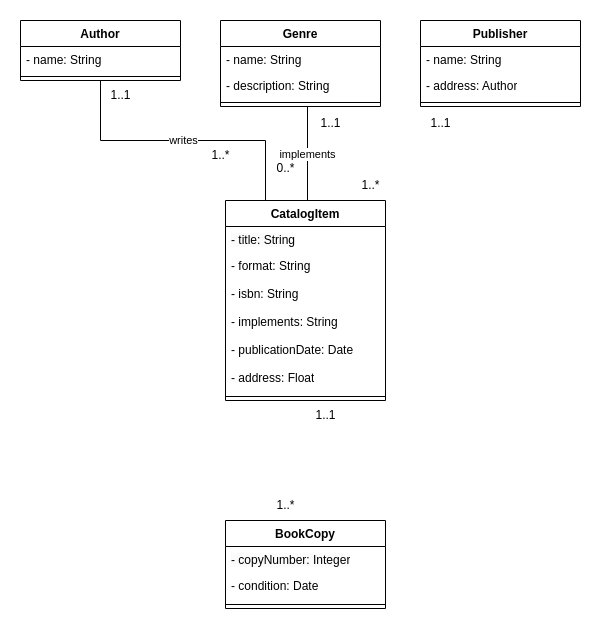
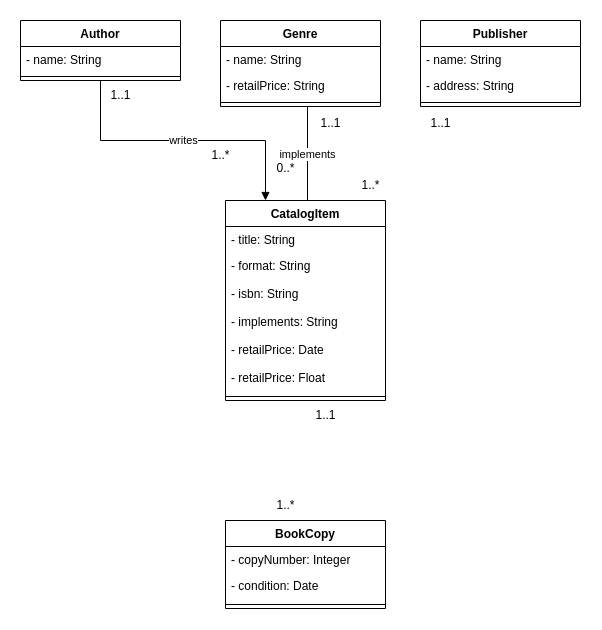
  <mxCell id="0" />
  <mxCell id="1" parent="0" />
  <mxCell id="2" value="CatalogItem" style="swimlane;fontStyle=1;align=center;verticalAlign=top;childLayout=stackLayout;horizontal=1;startSize=26;horizontalStack=0;resizeParent=1;resizeParentMax=0;resizeLast=0;collapsible=1;marginBottom=0;whiteSpace=wrap;html=1;" parent="1" vertex="1"><mxGeometry x="225" y="200" width="160" height="200" as="geometry" /></mxCell>
  <mxCell id="3" value="&lt;meta charset=&quot;utf-8&quot;&gt;&lt;span style=&quot;color: rgb(0, 0, 0); font-family: Helvetica; font-size: 12px; font-style: normal; font-variant-ligatures: normal; font-variant-caps: normal; font-weight: 400; letter-spacing: normal; orphans: 2; text-align: left; text-indent: 0px; text-transform: none; widows: 2; word-spacing: 0px; -webkit-text-stroke-width: 0px; white-space: normal; background-color: rgb(251, 251, 251); text-decoration-thickness: initial; text-decoration-style: initial; text-decoration-color: initial; display: inline !important; float: none;&quot;&gt;- title: String&lt;/span&gt;" style="text;strokeColor=none;fillColor=none;align=left;verticalAlign=top;spacingLeft=4;spacingRight=4;overflow=hidden;rotatable=0;points=[[0,0.5],[1,0.5]];portConstraint=eastwest;whiteSpace=wrap;html=1;" parent="2" vertex="1"><mxGeometry y="26" width="160" height="26" as="geometry" /></mxCell>
  <mxCell id="4" value="- format: String" style="text;strokeColor=none;fillColor=none;align=left;verticalAlign=top;spacingLeft=4;spacingRight=4;overflow=hidden;rotatable=0;points=[[0,0.5],[1,0.5]];portConstraint=eastwest;whiteSpace=wrap;html=1;" parent="2" vertex="1"><mxGeometry y="52" width="160" height="28" as="geometry" /></mxCell>
  <mxCell id="5" value="- isbn: String" style="text;strokeColor=none;fillColor=none;align=left;verticalAlign=top;spacingLeft=4;spacingRight=4;overflow=hidden;rotatable=0;points=[[0,0.5],[1,0.5]];portConstraint=eastwest;whiteSpace=wrap;html=1;" parent="2" vertex="1"><mxGeometry y="80" width="160" height="28" as="geometry" /></mxCell>
  <mxCell id="6" value="- implements: String" style="text;strokeColor=none;fillColor=none;align=left;verticalAlign=top;spacingLeft=4;spacingRight=4;overflow=hidden;rotatable=0;points=[[0,0.5],[1,0.5]];portConstraint=eastwest;whiteSpace=wrap;html=1;" parent="2" vertex="1"><mxGeometry y="108" width="160" height="28" as="geometry" /></mxCell>
- <mxCell id="7" value="- publicationDate: Date" style="text;strokeColor=none;fillColor=none;align=left;verticalAlign=top;spacingLeft=4;spacingRight=4;overflow=hidden;rotatable=0;points=[[0,0.5],[1,0.5]];portConstraint=eastwest;whiteSpace=wrap;html=1;" parent="2" vertex="1"><mxGeometry y="136" width="160" height="28" as="geometry" /></mxCell>
- <mxCell id="8" value="- address: Float" style="text;strokeColor=none;fillColor=none;align=left;verticalAlign=top;spacingLeft=4;spacingRight=4;overflow=hidden;rotatable=0;points=[[0,0.5],[1,0.5]];portConstraint=eastwest;whiteSpace=wrap;html=1;" parent="2" vertex="1"><mxGeometry y="164" width="160" height="28" as="geometry" /></mxCell>
+ <mxCell id="7" value="- retailPrice: Date" style="text;strokeColor=none;fillColor=none;align=left;verticalAlign=top;spacingLeft=4;spacingRight=4;overflow=hidden;rotatable=0;points=[[0,0.5],[1,0.5]];portConstraint=eastwest;whiteSpace=wrap;html=1;" parent="2" vertex="1"><mxGeometry y="136" width="160" height="28" as="geometry" /></mxCell>
+ <mxCell id="8" value="- retailPrice: Float" style="text;strokeColor=none;fillColor=none;align=left;verticalAlign=top;spacingLeft=4;spacingRight=4;overflow=hidden;rotatable=0;points=[[0,0.5],[1,0.5]];portConstraint=eastwest;whiteSpace=wrap;html=1;" parent="2" vertex="1"><mxGeometry y="164" width="160" height="28" as="geometry" /></mxCell>
  <mxCell id="9" value="" style="line;strokeWidth=1;fillColor=none;align=left;verticalAlign=middle;spacingTop=-1;spacingLeft=3;spacingRight=3;rotatable=0;labelPosition=right;points=[];portConstraint=eastwest;strokeColor=inherit;" parent="2" vertex="1"><mxGeometry y="192" width="160" height="8" as="geometry" /></mxCell>
  <mxCell id="10" value="Publisher" style="swimlane;fontStyle=1;align=center;verticalAlign=top;childLayout=stackLayout;horizontal=1;startSize=26;horizontalStack=0;resizeParent=1;resizeParentMax=0;resizeLast=0;collapsible=1;marginBottom=0;whiteSpace=wrap;html=1;" parent="1" vertex="1"><mxGeometry x="420" y="20" width="160" height="86" as="geometry" /></mxCell>
  <mxCell id="11" value="- name: String" style="text;strokeColor=none;fillColor=none;align=left;verticalAlign=top;spacingLeft=4;spacingRight=4;overflow=hidden;rotatable=0;points=[[0,0.5],[1,0.5]];portConstraint=eastwest;whiteSpace=wrap;html=1;" parent="10" vertex="1"><mxGeometry y="26" width="160" height="26" as="geometry" /></mxCell>
- <mxCell id="12" value="- address: Author" style="text;strokeColor=none;fillColor=none;align=left;verticalAlign=top;spacingLeft=4;spacingRight=4;overflow=hidden;rotatable=0;points=[[0,0.5],[1,0.5]];portConstraint=eastwest;whiteSpace=wrap;html=1;" parent="10" vertex="1"><mxGeometry y="52" width="160" height="26" as="geometry" /></mxCell>
+ <mxCell id="12" value="- address: String" style="text;strokeColor=none;fillColor=none;align=left;verticalAlign=top;spacingLeft=4;spacingRight=4;overflow=hidden;rotatable=0;points=[[0,0.5],[1,0.5]];portConstraint=eastwest;whiteSpace=wrap;html=1;" parent="10" vertex="1"><mxGeometry y="52" width="160" height="26" as="geometry" /></mxCell>
  <mxCell id="13" value="" style="line;strokeWidth=1;fillColor=none;align=left;verticalAlign=middle;spacingTop=-1;spacingLeft=3;spacingRight=3;rotatable=0;labelPosition=right;points=[];portConstraint=eastwest;strokeColor=inherit;" parent="10" vertex="1"><mxGeometry y="78" width="160" height="8" as="geometry" /></mxCell>
  <mxCell id="14" value="Genre" style="swimlane;fontStyle=1;align=center;verticalAlign=top;childLayout=stackLayout;horizontal=1;startSize=26;horizontalStack=0;resizeParent=1;resizeParentMax=0;resizeLast=0;collapsible=1;marginBottom=0;whiteSpace=wrap;html=1;" parent="1" vertex="1"><mxGeometry x="220" y="20" width="160" height="86" as="geometry" /></mxCell>
  <mxCell id="15" value="- name: String" style="text;strokeColor=none;fillColor=none;align=left;verticalAlign=top;spacingLeft=4;spacingRight=4;overflow=hidden;rotatable=0;points=[[0,0.5],[1,0.5]];portConstraint=eastwest;whiteSpace=wrap;html=1;" parent="14" vertex="1"><mxGeometry y="26" width="160" height="26" as="geometry" /></mxCell>
- <mxCell id="16" value="- description: String" style="text;strokeColor=none;fillColor=none;align=left;verticalAlign=top;spacingLeft=4;spacingRight=4;overflow=hidden;rotatable=0;points=[[0,0.5],[1,0.5]];portConstraint=eastwest;whiteSpace=wrap;html=1;" parent="14" vertex="1"><mxGeometry y="52" width="160" height="26" as="geometry" /></mxCell>
+ <mxCell id="16" value="- retailPrice: String" style="text;strokeColor=none;fillColor=none;align=left;verticalAlign=top;spacingLeft=4;spacingRight=4;overflow=hidden;rotatable=0;points=[[0,0.5],[1,0.5]];portConstraint=eastwest;whiteSpace=wrap;html=1;" parent="14" vertex="1"><mxGeometry y="52" width="160" height="26" as="geometry" /></mxCell>
  <mxCell id="17" value="" style="line;strokeWidth=1;fillColor=none;align=left;verticalAlign=middle;spacingTop=-1;spacingLeft=3;spacingRight=3;rotatable=0;labelPosition=right;points=[];portConstraint=eastwest;strokeColor=inherit;" parent="14" vertex="1"><mxGeometry y="78" width="160" height="8" as="geometry" /></mxCell>
  <mxCell id="18" value="implements" style="endArrow=none;html=1;edgeStyle=orthogonalEdgeStyle;rounded=0;entryX=0.5;entryY=0;entryDx=0;entryDy=0;" parent="1" target="2" edge="1"><mxGeometry relative="1" as="geometry"><mxPoint x="307" y="106" as="sourcePoint" /><mxPoint x="339.88" y="197.6" as="targetPoint" /><Array as="points"><mxPoint x="307" y="200" /></Array></mxGeometry></mxCell>
  <mxCell id="19" value="1..1" style="text;html=1;align=center;verticalAlign=middle;resizable=0;points=[];autosize=1;strokeColor=none;fillColor=none;" parent="1" vertex="1"><mxGeometry x="310" y="108" width="40" height="30" as="geometry" /></mxCell>
  <mxCell id="20" value="0..*" style="text;html=1;align=center;verticalAlign=middle;resizable=0;points=[];autosize=1;strokeColor=none;fillColor=none;" parent="1" vertex="1"><mxGeometry x="265" y="153" width="40" height="30" as="geometry" /></mxCell>
  <mxCell id="21" value="1..1" style="text;html=1;align=center;verticalAlign=middle;resizable=0;points=[];autosize=1;strokeColor=none;fillColor=none;" parent="1" vertex="1"><mxGeometry x="420" y="108" width="40" height="30" as="geometry" /></mxCell>
  <mxCell id="22" value="1..*" style="text;html=1;align=center;verticalAlign=middle;resizable=0;points=[];autosize=1;strokeColor=none;fillColor=none;" parent="1" vertex="1"><mxGeometry x="350" y="170" width="40" height="30" as="geometry" /></mxCell>
- <mxCell id="23" value="writes" style="edgeStyle=orthogonalEdgeStyle;rounded=0;orthogonalLoop=1;jettySize=auto;html=1;exitX=0.5;exitY=1;exitDx=0;exitDy=0;entryX=0.25;entryY=0;entryDx=0;entryDy=0;endArrow=none;startFill=0;" edge="1" parent="1" source="24" target="2"><mxGeometry relative="1" as="geometry" /></mxCell>
+ <mxCell id="23" value="writes" style="edgeStyle=orthogonalEdgeStyle;rounded=0;orthogonalLoop=1;jettySize=auto;html=1;exitX=0.5;exitY=1;exitDx=0;exitDy=0;entryX=0.25;entryY=0;entryDx=0;entryDy=0;endArrow=block;startFill=0;" edge="1" parent="1" source="24" target="2"><mxGeometry relative="1" as="geometry" /></mxCell>
  <mxCell id="24" value="Author" style="swimlane;fontStyle=1;align=center;verticalAlign=top;childLayout=stackLayout;horizontal=1;startSize=26;horizontalStack=0;resizeParent=1;resizeParentMax=0;resizeLast=0;collapsible=1;marginBottom=0;whiteSpace=wrap;html=1;" vertex="1" parent="1"><mxGeometry x="20" y="20" width="160" height="60" as="geometry" /></mxCell>
  <mxCell id="25" value="- name: String" style="text;strokeColor=none;fillColor=none;align=left;verticalAlign=top;spacingLeft=4;spacingRight=4;overflow=hidden;rotatable=0;points=[[0,0.5],[1,0.5]];portConstraint=eastwest;whiteSpace=wrap;html=1;" vertex="1" parent="24"><mxGeometry y="26" width="160" height="26" as="geometry" /></mxCell>
  <mxCell id="26" value="" style="line;strokeWidth=1;fillColor=none;align=left;verticalAlign=middle;spacingTop=-1;spacingLeft=3;spacingRight=3;rotatable=0;labelPosition=right;points=[];portConstraint=eastwest;strokeColor=inherit;" vertex="1" parent="24"><mxGeometry y="52" width="160" height="8" as="geometry" /></mxCell>
  <mxCell id="27" value="1..*" style="text;html=1;align=center;verticalAlign=middle;resizable=0;points=[];autosize=1;strokeColor=none;fillColor=none;" vertex="1" parent="1"><mxGeometry x="200" y="140" width="40" height="30" as="geometry" /></mxCell>
  <mxCell id="28" value="1..1" style="text;html=1;align=center;verticalAlign=middle;resizable=0;points=[];autosize=1;strokeColor=none;fillColor=none;" vertex="1" parent="1"><mxGeometry x="100" y="80" width="40" height="30" as="geometry" /></mxCell>
  <mxCell id="29" value="BookCopy" style="swimlane;fontStyle=1;align=center;verticalAlign=top;childLayout=stackLayout;horizontal=1;startSize=26;horizontalStack=0;resizeParent=1;resizeParentMax=0;resizeLast=0;collapsible=1;marginBottom=0;whiteSpace=wrap;html=1;" vertex="1" parent="1"><mxGeometry x="225" y="520" width="160" height="88" as="geometry" /></mxCell>
  <mxCell id="30" value="&lt;span style=&quot;color: rgb(0, 0, 0); font-family: Helvetica; font-size: 12px; font-style: normal; font-variant-ligatures: normal; font-variant-caps: normal; font-weight: 400; letter-spacing: normal; orphans: 2; text-align: left; text-indent: 0px; text-transform: none; widows: 2; word-spacing: 0px; -webkit-text-stroke-width: 0px; white-space: normal; background-color: rgb(251, 251, 251); text-decoration-thickness: initial; text-decoration-style: initial; text-decoration-color: initial; float: none; display: inline !important;&quot;&gt;- copyNumber: Integer&lt;/span&gt;" style="text;strokeColor=none;fillColor=none;align=left;verticalAlign=top;spacingLeft=4;spacingRight=4;overflow=hidden;rotatable=0;points=[[0,0.5],[1,0.5]];portConstraint=eastwest;whiteSpace=wrap;html=1;" vertex="1" parent="29"><mxGeometry y="26" width="160" height="26" as="geometry" /></mxCell>
  <mxCell id="31" value="- condition: Date" style="text;strokeColor=none;fillColor=none;align=left;verticalAlign=top;spacingLeft=4;spacingRight=4;overflow=hidden;rotatable=0;points=[[0,0.5],[1,0.5]];portConstraint=eastwest;whiteSpace=wrap;html=1;" vertex="1" parent="29"><mxGeometry y="52" width="160" height="28" as="geometry" /></mxCell>
  <mxCell id="32" value="" style="line;strokeWidth=1;fillColor=none;align=left;verticalAlign=middle;spacingTop=-1;spacingLeft=3;spacingRight=3;rotatable=0;labelPosition=right;points=[];portConstraint=eastwest;strokeColor=inherit;" vertex="1" parent="29"><mxGeometry y="80" width="160" height="8" as="geometry" /></mxCell>
  <mxCell id="33" value="1..1" style="text;html=1;align=center;verticalAlign=middle;resizable=0;points=[];autosize=1;strokeColor=none;fillColor=none;" vertex="1" parent="1"><mxGeometry x="305" y="400" width="40" height="30" as="geometry" /></mxCell>
  <mxCell id="34" value="1..*" style="text;html=1;align=center;verticalAlign=middle;resizable=0;points=[];autosize=1;strokeColor=none;fillColor=none;" vertex="1" parent="1"><mxGeometry x="265" y="490" width="40" height="30" as="geometry" /></mxCell>
